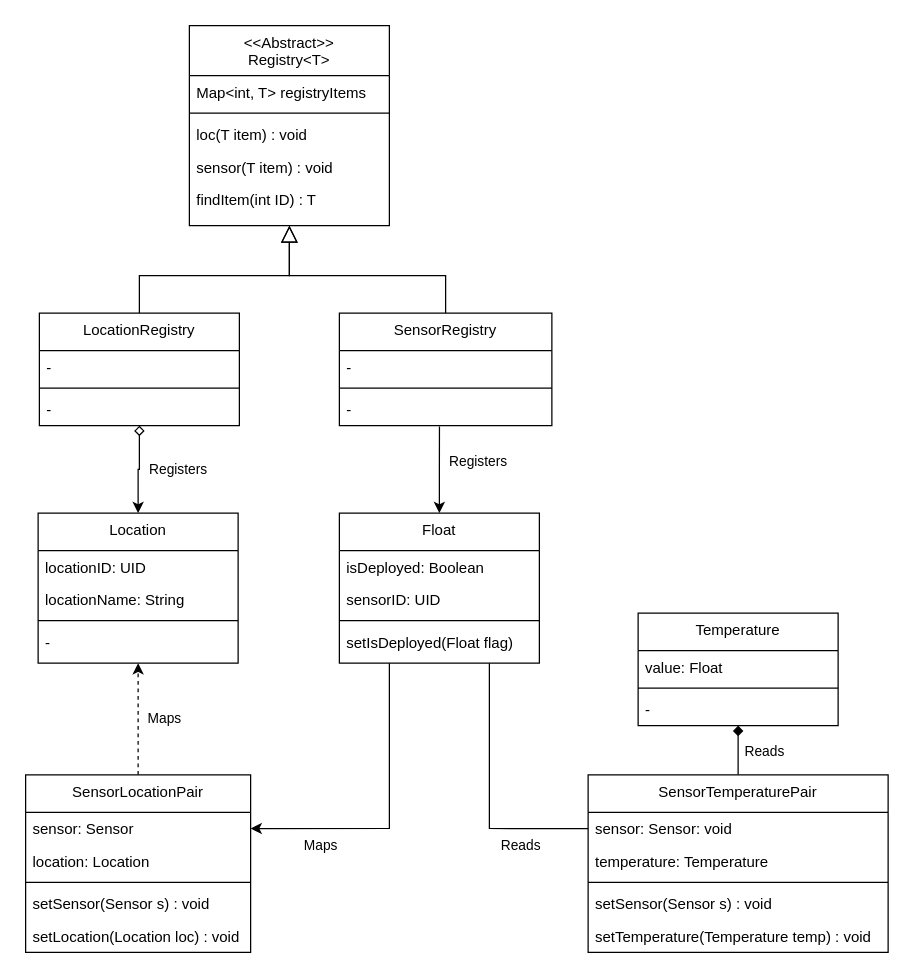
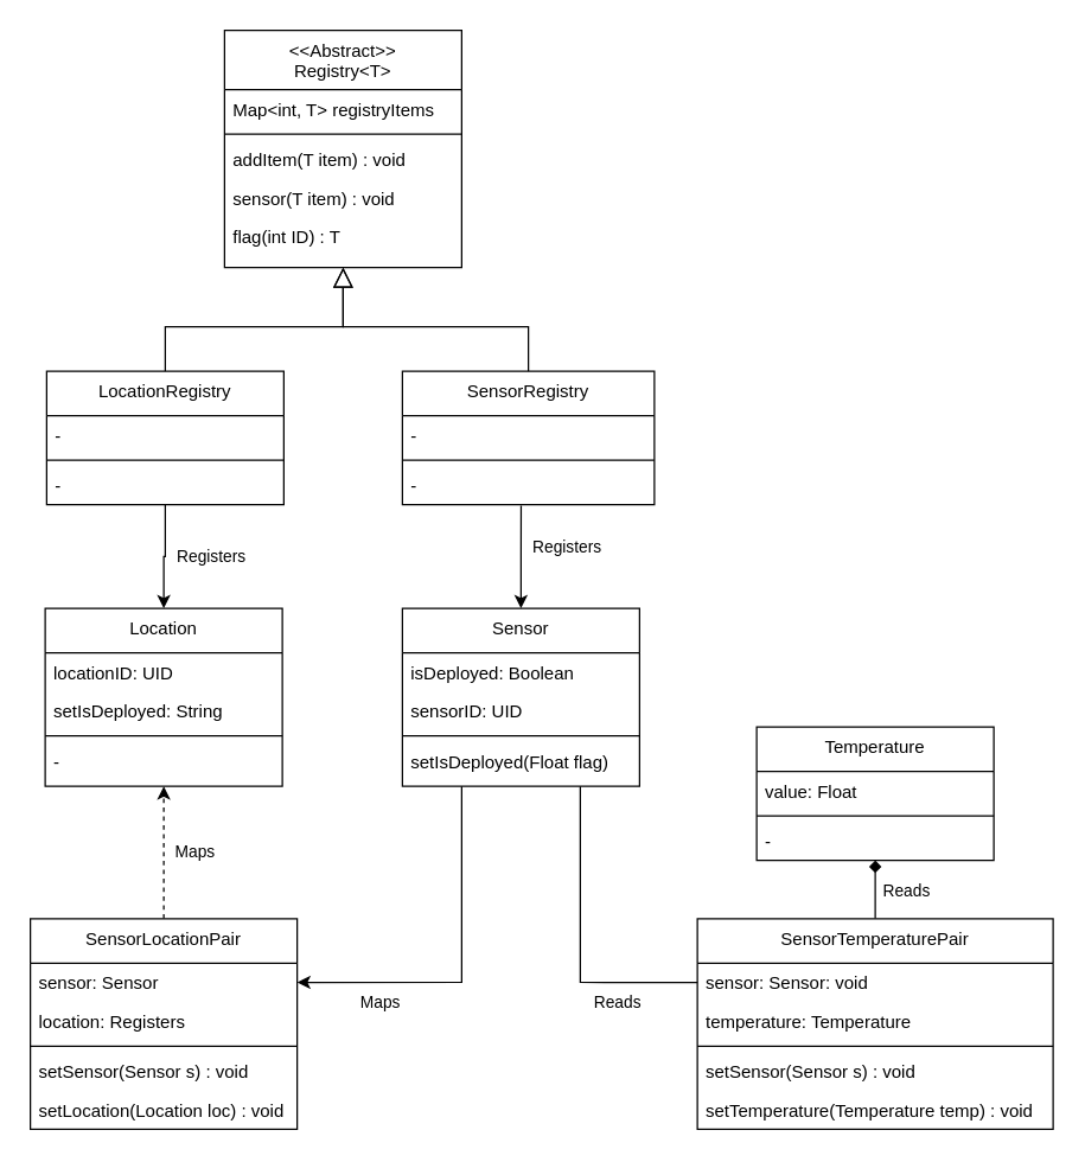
  <mxCell id="0" />
  <mxCell id="1" parent="0" />
  <mxCell id="2" value="&lt;&lt;Abstract&gt;&gt;&#10;Registry&lt;T&gt;" style="swimlane;fontStyle=0;align=center;verticalAlign=top;childLayout=stackLayout;horizontal=1;startSize=40;horizontalStack=0;resizeParent=1;resizeLast=0;collapsible=1;marginBottom=0;rounded=0;shadow=0;strokeWidth=1;" vertex="1" parent="1"><mxGeometry x="151" y="20" width="160" height="160" as="geometry"><mxRectangle x="230" y="140" width="160" height="26" as="alternateBounds" /></mxGeometry></mxCell>
  <mxCell id="3" value="Map&lt;int, T&gt; registryItems" style="text;align=left;verticalAlign=top;spacingLeft=4;spacingRight=4;overflow=hidden;rotatable=0;points=[[0,0.5],[1,0.5]];portConstraint=eastwest;rounded=0;shadow=0;html=0;" vertex="1" parent="2"><mxGeometry y="40" width="160" height="26" as="geometry" /></mxCell>
  <mxCell id="4" value="" style="line;html=1;strokeWidth=1;align=left;verticalAlign=middle;spacingTop=-1;spacingLeft=3;spacingRight=3;rotatable=0;labelPosition=right;points=[];portConstraint=eastwest;" vertex="1" parent="2"><mxGeometry y="66" width="160" height="8" as="geometry" /></mxCell>
- <mxCell id="5" value="loc(T item) : void" style="text;align=left;verticalAlign=top;spacingLeft=4;spacingRight=4;overflow=hidden;rotatable=0;points=[[0,0.5],[1,0.5]];portConstraint=eastwest;" vertex="1" parent="2"><mxGeometry y="74" width="160" height="26" as="geometry" /></mxCell>
+ <mxCell id="5" value="addItem(T item) : void" style="text;align=left;verticalAlign=top;spacingLeft=4;spacingRight=4;overflow=hidden;rotatable=0;points=[[0,0.5],[1,0.5]];portConstraint=eastwest;" vertex="1" parent="2"><mxGeometry y="74" width="160" height="26" as="geometry" /></mxCell>
  <mxCell id="6" value="sensor(T item) : void" style="text;align=left;verticalAlign=top;spacingLeft=4;spacingRight=4;overflow=hidden;rotatable=0;points=[[0,0.5],[1,0.5]];portConstraint=eastwest;" vertex="1" parent="2"><mxGeometry y="100" width="160" height="26" as="geometry" /></mxCell>
- <mxCell id="7" value="findItem(int ID) : T" style="text;align=left;verticalAlign=top;spacingLeft=4;spacingRight=4;overflow=hidden;rotatable=0;points=[[0,0.5],[1,0.5]];portConstraint=eastwest;" vertex="1" parent="2"><mxGeometry y="126" width="160" height="26" as="geometry" /></mxCell>
+ <mxCell id="7" value="flag(int ID) : T" style="text;align=left;verticalAlign=top;spacingLeft=4;spacingRight=4;overflow=hidden;rotatable=0;points=[[0,0.5],[1,0.5]];portConstraint=eastwest;" vertex="1" parent="2"><mxGeometry y="126" width="160" height="26" as="geometry" /></mxCell>
  <mxCell id="8" style="edgeStyle=orthogonalEdgeStyle;rounded=0;orthogonalLoop=1;jettySize=auto;html=1;entryX=0.5;entryY=1;entryDx=0;entryDy=0;endArrow=block;endFill=0;endSize=11;strokeWidth=1;" edge="1" parent="1" source="9" target="2"><mxGeometry relative="1" as="geometry" /></mxCell>
  <mxCell id="9" value="LocationRegistry" style="swimlane;fontStyle=0;align=center;verticalAlign=top;childLayout=stackLayout;horizontal=1;startSize=30;horizontalStack=0;resizeParent=1;resizeLast=0;collapsible=1;marginBottom=0;rounded=0;shadow=0;strokeWidth=1;" vertex="1" parent="1"><mxGeometry x="31" y="250" width="160" height="90" as="geometry"><mxRectangle x="230" y="140" width="160" height="26" as="alternateBounds" /></mxGeometry></mxCell>
  <mxCell id="10" value="-" style="text;align=left;verticalAlign=top;spacingLeft=4;spacingRight=4;overflow=hidden;rotatable=0;points=[[0,0.5],[1,0.5]];portConstraint=eastwest;rounded=0;shadow=0;html=0;fillColor=none;" vertex="1" parent="9"><mxGeometry y="30" width="160" height="26" as="geometry" /></mxCell>
  <mxCell id="11" value="" style="line;html=1;strokeWidth=1;align=left;verticalAlign=middle;spacingTop=-1;spacingLeft=3;spacingRight=3;rotatable=0;labelPosition=right;points=[];portConstraint=eastwest;" vertex="1" parent="9"><mxGeometry y="56" width="160" height="8" as="geometry" /></mxCell>
  <mxCell id="12" value="-" style="text;align=left;verticalAlign=top;spacingLeft=4;spacingRight=4;overflow=hidden;rotatable=0;points=[[0,0.5],[1,0.5]];portConstraint=eastwest;fillColor=none;" vertex="1" parent="9"><mxGeometry y="64" width="160" height="26" as="geometry" /></mxCell>
  <mxCell id="13" style="edgeStyle=orthogonalEdgeStyle;rounded=0;orthogonalLoop=1;jettySize=auto;html=1;exitX=0.5;exitY=0;exitDx=0;exitDy=0;entryX=0.5;entryY=1;entryDx=0;entryDy=0;endArrow=block;endFill=0;endSize=11;" edge="1" parent="1" source="14" target="2"><mxGeometry relative="1" as="geometry" /></mxCell>
  <mxCell id="14" value="SensorRegistry" style="swimlane;fontStyle=0;align=center;verticalAlign=top;childLayout=stackLayout;horizontal=1;startSize=30;horizontalStack=0;resizeParent=1;resizeLast=0;collapsible=1;marginBottom=0;rounded=0;shadow=0;strokeWidth=1;" vertex="1" parent="1"><mxGeometry x="271" y="250" width="170" height="90" as="geometry"><mxRectangle x="230" y="140" width="160" height="26" as="alternateBounds" /></mxGeometry></mxCell>
  <mxCell id="15" value="-" style="text;align=left;verticalAlign=top;spacingLeft=4;spacingRight=4;overflow=hidden;rotatable=0;points=[[0,0.5],[1,0.5]];portConstraint=eastwest;rounded=0;shadow=0;html=0;fillColor=none;" vertex="1" parent="14"><mxGeometry y="30" width="170" height="26" as="geometry" /></mxCell>
  <mxCell id="16" value="" style="line;html=1;strokeWidth=1;align=left;verticalAlign=middle;spacingTop=-1;spacingLeft=3;spacingRight=3;rotatable=0;labelPosition=right;points=[];portConstraint=eastwest;" vertex="1" parent="14"><mxGeometry y="56" width="170" height="8" as="geometry" /></mxCell>
  <mxCell id="17" value="-" style="text;align=left;verticalAlign=top;spacingLeft=4;spacingRight=4;overflow=hidden;rotatable=0;points=[[0,0.5],[1,0.5]];portConstraint=eastwest;fillColor=none;" vertex="1" parent="14"><mxGeometry y="64" width="170" height="26" as="geometry" /></mxCell>
  <mxCell id="18" style="edgeStyle=orthogonalEdgeStyle;rounded=0;orthogonalLoop=1;jettySize=auto;html=1;endArrow=none;endFill=0;startArrow=classic;startFill=1;entryX=0.471;entryY=1.026;entryDx=0;entryDy=0;entryPerimeter=0;" edge="1" parent="1" source="24" target="17"><mxGeometry relative="1" as="geometry"><mxPoint x="351" y="400" as="targetPoint" /></mxGeometry></mxCell>
  <mxCell id="19" value="Registers" style="edgeLabel;html=1;align=center;verticalAlign=middle;resizable=0;points=[];" connectable="0" vertex="1" parent="18"><mxGeometry x="0.27" y="2" relative="1" as="geometry"><mxPoint x="32" y="2" as="offset" /></mxGeometry></mxCell>
  <mxCell id="20" style="edgeStyle=orthogonalEdgeStyle;rounded=0;orthogonalLoop=1;jettySize=auto;html=1;exitX=0.25;exitY=1;exitDx=0;exitDy=0;entryX=1;entryY=0.5;entryDx=0;entryDy=0;" edge="1" parent="1" source="24" target="51"><mxGeometry relative="1" as="geometry" /></mxCell>
  <mxCell id="21" value="Maps" style="edgeLabel;html=1;align=center;verticalAlign=middle;resizable=0;points=[];" vertex="1" connectable="0" parent="20"><mxGeometry x="0.543" y="1" relative="1" as="geometry"><mxPoint y="12" as="offset" /></mxGeometry></mxCell>
  <mxCell id="22" style="edgeStyle=orthogonalEdgeStyle;rounded=0;orthogonalLoop=1;jettySize=auto;html=1;exitX=0.75;exitY=1;exitDx=0;exitDy=0;entryX=0;entryY=0.5;entryDx=0;entryDy=0;endArrow=none;" edge="1" parent="1" source="24" target="43"><mxGeometry relative="1" as="geometry" /></mxCell>
  <mxCell id="23" value="Reads" style="edgeLabel;html=1;align=center;verticalAlign=middle;resizable=0;points=[];" vertex="1" connectable="0" parent="22"><mxGeometry x="0.484" y="1" relative="1" as="geometry"><mxPoint y="14" as="offset" /></mxGeometry></mxCell>
- <mxCell id="24" value="Float" style="swimlane;fontStyle=0;align=center;verticalAlign=top;childLayout=stackLayout;horizontal=1;startSize=30;horizontalStack=0;resizeParent=1;resizeLast=0;collapsible=1;marginBottom=0;rounded=0;shadow=0;strokeWidth=1;" vertex="1" parent="1"><mxGeometry x="271" y="410" width="160" height="120" as="geometry"><mxRectangle x="230" y="140" width="160" height="26" as="alternateBounds" /></mxGeometry></mxCell>
+ <mxCell id="24" value="Sensor" style="swimlane;fontStyle=0;align=center;verticalAlign=top;childLayout=stackLayout;horizontal=1;startSize=30;horizontalStack=0;resizeParent=1;resizeLast=0;collapsible=1;marginBottom=0;rounded=0;shadow=0;strokeWidth=1;" vertex="1" parent="1"><mxGeometry x="271" y="410" width="160" height="120" as="geometry"><mxRectangle x="230" y="140" width="160" height="26" as="alternateBounds" /></mxGeometry></mxCell>
  <mxCell id="25" value="isDeployed: Boolean" style="text;align=left;verticalAlign=top;spacingLeft=4;spacingRight=4;overflow=hidden;rotatable=0;points=[[0,0.5],[1,0.5]];portConstraint=eastwest;rounded=0;shadow=0;html=0;" vertex="1" parent="24"><mxGeometry y="30" width="160" height="26" as="geometry" /></mxCell>
  <mxCell id="26" value="sensorID: UID" style="text;align=left;verticalAlign=top;spacingLeft=4;spacingRight=4;overflow=hidden;rotatable=0;points=[[0,0.5],[1,0.5]];portConstraint=eastwest;rounded=0;shadow=0;html=0;" vertex="1" parent="24"><mxGeometry y="56" width="160" height="26" as="geometry" /></mxCell>
  <mxCell id="27" value="" style="line;html=1;strokeWidth=1;align=left;verticalAlign=middle;spacingTop=-1;spacingLeft=3;spacingRight=3;rotatable=0;labelPosition=right;points=[];portConstraint=eastwest;" vertex="1" parent="24"><mxGeometry y="82" width="160" height="8" as="geometry" /></mxCell>
  <mxCell id="28" value="setIsDeployed(Float flag)" style="text;align=left;verticalAlign=top;spacingLeft=4;spacingRight=4;overflow=hidden;rotatable=0;points=[[0,0.5],[1,0.5]];portConstraint=eastwest;rounded=0;shadow=0;html=0;" vertex="1" parent="24"><mxGeometry y="90" width="160" height="26" as="geometry" /></mxCell>
- <mxCell id="29" style="edgeStyle=orthogonalEdgeStyle;rounded=0;orthogonalLoop=1;jettySize=auto;html=1;entryX=0.5;entryY=1;entryDx=0;entryDy=0;endArrow=diamond;endFill=0;startArrow=classic;startFill=1;" edge="1" parent="1" source="31" target="9"><mxGeometry relative="1" as="geometry" /></mxCell>
+ <mxCell id="29" style="edgeStyle=orthogonalEdgeStyle;rounded=0;orthogonalLoop=1;jettySize=auto;html=1;entryX=0.5;entryY=1;entryDx=0;entryDy=0;endArrow=none;endFill=0;startArrow=classic;startFill=1;" edge="1" parent="1" source="31" target="9"><mxGeometry relative="1" as="geometry" /></mxCell>
  <mxCell id="30" value="Registers" style="edgeLabel;html=1;align=center;verticalAlign=middle;resizable=0;points=[];" vertex="1" connectable="0" parent="29"><mxGeometry x="0.264" relative="1" as="geometry"><mxPoint x="30" y="8" as="offset" /></mxGeometry></mxCell>
  <mxCell id="31" value="Location" style="swimlane;fontStyle=0;align=center;verticalAlign=top;childLayout=stackLayout;horizontal=1;startSize=30;horizontalStack=0;resizeParent=1;resizeLast=0;collapsible=1;marginBottom=0;rounded=0;shadow=0;strokeWidth=1;" vertex="1" parent="1"><mxGeometry x="30" y="410" width="160" height="120" as="geometry"><mxRectangle x="230" y="140" width="160" height="26" as="alternateBounds" /></mxGeometry></mxCell>
  <mxCell id="32" value="locationID: UID" style="text;align=left;verticalAlign=top;spacingLeft=4;spacingRight=4;overflow=hidden;rotatable=0;points=[[0,0.5],[1,0.5]];portConstraint=eastwest;rounded=0;shadow=0;html=0;" vertex="1" parent="31"><mxGeometry y="30" width="160" height="26" as="geometry" /></mxCell>
- <mxCell id="33" value="locationName: String" style="text;align=left;verticalAlign=top;spacingLeft=4;spacingRight=4;overflow=hidden;rotatable=0;points=[[0,0.5],[1,0.5]];portConstraint=eastwest;rounded=0;shadow=0;html=0;" vertex="1" parent="31"><mxGeometry y="56" width="160" height="26" as="geometry" /></mxCell>
+ <mxCell id="33" value="setIsDeployed: String" style="text;align=left;verticalAlign=top;spacingLeft=4;spacingRight=4;overflow=hidden;rotatable=0;points=[[0,0.5],[1,0.5]];portConstraint=eastwest;rounded=0;shadow=0;html=0;" vertex="1" parent="31"><mxGeometry y="56" width="160" height="26" as="geometry" /></mxCell>
  <mxCell id="34" value="" style="line;html=1;strokeWidth=1;align=left;verticalAlign=middle;spacingTop=-1;spacingLeft=3;spacingRight=3;rotatable=0;labelPosition=right;points=[];portConstraint=eastwest;" vertex="1" parent="31"><mxGeometry y="82" width="160" height="8" as="geometry" /></mxCell>
  <mxCell id="35" value="-" style="text;align=left;verticalAlign=top;spacingLeft=4;spacingRight=4;overflow=hidden;rotatable=0;points=[[0,0.5],[1,0.5]];portConstraint=eastwest;rounded=0;shadow=0;html=0;" vertex="1" parent="31"><mxGeometry y="90" width="160" height="26" as="geometry" /></mxCell>
  <mxCell id="36" value="Temperature" style="swimlane;fontStyle=0;align=center;verticalAlign=top;childLayout=stackLayout;horizontal=1;startSize=30;horizontalStack=0;resizeParent=1;resizeLast=0;collapsible=1;marginBottom=0;rounded=0;shadow=0;strokeWidth=1;" vertex="1" parent="1"><mxGeometry x="510" y="490" width="160" height="90" as="geometry"><mxRectangle x="230" y="140" width="160" height="26" as="alternateBounds" /></mxGeometry></mxCell>
  <mxCell id="37" value="value: Float" style="text;align=left;verticalAlign=top;spacingLeft=4;spacingRight=4;overflow=hidden;rotatable=0;points=[[0,0.5],[1,0.5]];portConstraint=eastwest;rounded=0;shadow=0;html=0;" vertex="1" parent="36"><mxGeometry y="30" width="160" height="26" as="geometry" /></mxCell>
  <mxCell id="38" value="" style="line;html=1;strokeWidth=1;align=left;verticalAlign=middle;spacingTop=-1;spacingLeft=3;spacingRight=3;rotatable=0;labelPosition=right;points=[];portConstraint=eastwest;" vertex="1" parent="36"><mxGeometry y="56" width="160" height="8" as="geometry" /></mxCell>
  <mxCell id="39" value="-" style="text;align=left;verticalAlign=top;spacingLeft=4;spacingRight=4;overflow=hidden;rotatable=0;points=[[0,0.5],[1,0.5]];portConstraint=eastwest;rounded=0;shadow=0;html=0;" vertex="1" parent="36"><mxGeometry y="64" width="160" height="26" as="geometry" /></mxCell>
  <mxCell id="40" style="edgeStyle=orthogonalEdgeStyle;rounded=0;orthogonalLoop=1;jettySize=auto;html=1;entryX=0.5;entryY=1;entryDx=0;entryDy=0;endArrow=diamond;" edge="1" parent="1" source="42" target="36"><mxGeometry relative="1" as="geometry" /></mxCell>
  <mxCell id="41" value="Reads" style="edgeLabel;html=1;align=center;verticalAlign=middle;resizable=0;points=[];" vertex="1" connectable="0" parent="40"><mxGeometry x="0.076" y="-3" relative="1" as="geometry"><mxPoint x="17" y="2" as="offset" /></mxGeometry></mxCell>
  <mxCell id="42" value="SensorTemperaturePair" style="swimlane;fontStyle=0;align=center;verticalAlign=top;childLayout=stackLayout;horizontal=1;startSize=30;horizontalStack=0;resizeParent=1;resizeLast=0;collapsible=1;marginBottom=0;rounded=0;shadow=0;strokeWidth=1;" vertex="1" parent="1"><mxGeometry x="470" y="619.31" width="240" height="142" as="geometry"><mxRectangle x="230" y="140" width="160" height="26" as="alternateBounds" /></mxGeometry></mxCell>
  <mxCell id="43" value="sensor: Sensor: void" style="text;align=left;verticalAlign=top;spacingLeft=4;spacingRight=4;overflow=hidden;rotatable=0;points=[[0,0.5],[1,0.5]];portConstraint=eastwest;rounded=0;shadow=0;html=0;" vertex="1" parent="42"><mxGeometry y="30" width="240" height="26" as="geometry" /></mxCell>
  <mxCell id="44" value="temperature: Temperature" style="text;align=left;verticalAlign=top;spacingLeft=4;spacingRight=4;overflow=hidden;rotatable=0;points=[[0,0.5],[1,0.5]];portConstraint=eastwest;rounded=0;shadow=0;html=0;" vertex="1" parent="42"><mxGeometry y="56" width="240" height="26" as="geometry" /></mxCell>
  <mxCell id="45" value="" style="line;html=1;strokeWidth=1;align=left;verticalAlign=middle;spacingTop=-1;spacingLeft=3;spacingRight=3;rotatable=0;labelPosition=right;points=[];portConstraint=eastwest;" vertex="1" parent="42"><mxGeometry y="82" width="240" height="8" as="geometry" /></mxCell>
  <mxCell id="46" value="setSensor(Sensor s) : void" style="text;align=left;verticalAlign=top;spacingLeft=4;spacingRight=4;overflow=hidden;rotatable=0;points=[[0,0.5],[1,0.5]];portConstraint=eastwest;rounded=0;shadow=0;html=0;" vertex="1" parent="42"><mxGeometry y="90" width="240" height="26" as="geometry" /></mxCell>
  <mxCell id="47" value="setTemperature(Temperature temp) : void" style="text;align=left;verticalAlign=top;spacingLeft=4;spacingRight=4;overflow=hidden;rotatable=0;points=[[0,0.5],[1,0.5]];portConstraint=eastwest;rounded=0;shadow=0;html=0;" vertex="1" parent="42"><mxGeometry y="116" width="240" height="26" as="geometry" /></mxCell>
  <mxCell id="48" style="edgeStyle=orthogonalEdgeStyle;rounded=0;orthogonalLoop=1;jettySize=auto;html=1;entryX=0.5;entryY=1;entryDx=0;entryDy=0;dashed=1;" edge="1" parent="1" source="50" target="31"><mxGeometry relative="1" as="geometry" /></mxCell>
  <mxCell id="49" value="Maps" style="edgeLabel;html=1;align=center;verticalAlign=middle;resizable=0;points=[];" vertex="1" connectable="0" parent="48"><mxGeometry x="0.022" relative="1" as="geometry"><mxPoint x="20" as="offset" /></mxGeometry></mxCell>
  <mxCell id="50" value="SensorLocationPair" style="swimlane;fontStyle=0;align=center;verticalAlign=top;childLayout=stackLayout;horizontal=1;startSize=30;horizontalStack=0;resizeParent=1;resizeLast=0;collapsible=1;marginBottom=0;rounded=0;shadow=0;strokeWidth=1;" vertex="1" parent="1"><mxGeometry x="20" y="619.31" width="180" height="142" as="geometry"><mxRectangle x="230" y="140" width="160" height="26" as="alternateBounds" /></mxGeometry></mxCell>
  <mxCell id="51" value="sensor: Sensor" style="text;align=left;verticalAlign=top;spacingLeft=4;spacingRight=4;overflow=hidden;rotatable=0;points=[[0,0.5],[1,0.5]];portConstraint=eastwest;rounded=0;shadow=0;html=0;" vertex="1" parent="50"><mxGeometry y="30" width="180" height="26" as="geometry" /></mxCell>
- <mxCell id="52" value="location: Location" style="text;align=left;verticalAlign=top;spacingLeft=4;spacingRight=4;overflow=hidden;rotatable=0;points=[[0,0.5],[1,0.5]];portConstraint=eastwest;rounded=0;shadow=0;html=0;" vertex="1" parent="50"><mxGeometry y="56" width="180" height="26" as="geometry" /></mxCell>
+ <mxCell id="52" value="location: Registers" style="text;align=left;verticalAlign=top;spacingLeft=4;spacingRight=4;overflow=hidden;rotatable=0;points=[[0,0.5],[1,0.5]];portConstraint=eastwest;rounded=0;shadow=0;html=0;" vertex="1" parent="50"><mxGeometry y="56" width="180" height="26" as="geometry" /></mxCell>
  <mxCell id="53" value="" style="line;html=1;strokeWidth=1;align=left;verticalAlign=middle;spacingTop=-1;spacingLeft=3;spacingRight=3;rotatable=0;labelPosition=right;points=[];portConstraint=eastwest;" vertex="1" parent="50"><mxGeometry y="82" width="180" height="8" as="geometry" /></mxCell>
  <mxCell id="54" value="setSensor(Sensor s) : void" style="text;align=left;verticalAlign=top;spacingLeft=4;spacingRight=4;overflow=hidden;rotatable=0;points=[[0,0.5],[1,0.5]];portConstraint=eastwest;rounded=0;shadow=0;html=0;" vertex="1" parent="50"><mxGeometry y="90" width="180" height="26" as="geometry" /></mxCell>
  <mxCell id="55" value="setLocation(Location loc) : void" style="text;align=left;verticalAlign=top;spacingLeft=4;spacingRight=4;overflow=hidden;rotatable=0;points=[[0,0.5],[1,0.5]];portConstraint=eastwest;rounded=0;shadow=0;html=0;" vertex="1" parent="50"><mxGeometry y="116" width="180" height="26" as="geometry" /></mxCell>
